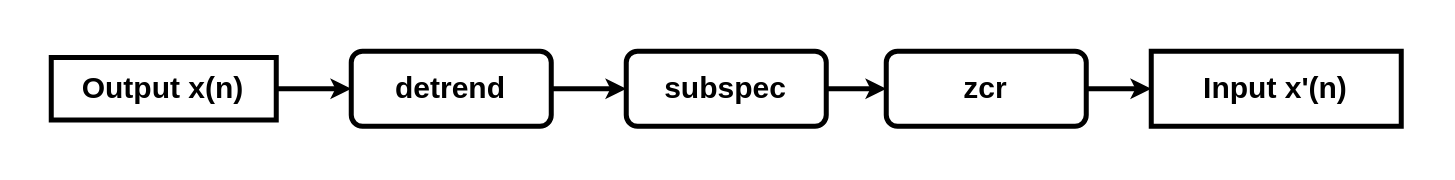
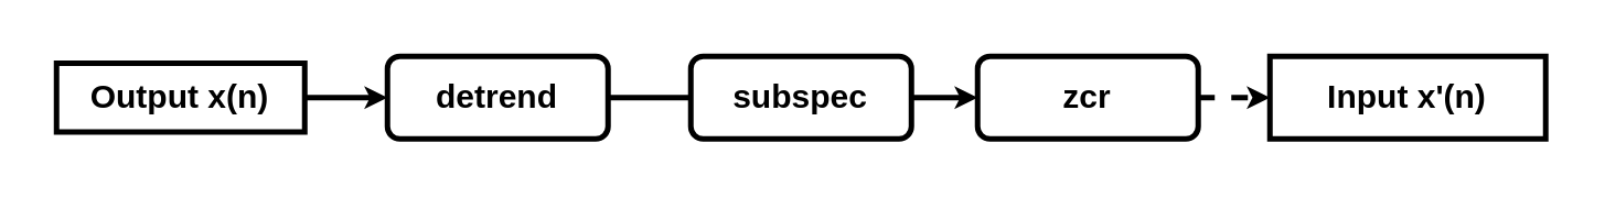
  <mxCell id="0" />
  <mxCell id="1" parent="0" />
  <mxCell id="2" value="&lt;h4 style=&quot;line-height: 1.2&quot;&gt;&lt;font face=&quot;Helvetica&quot;&gt;detrend&lt;/font&gt;&lt;/h4&gt;" style="rounded=1;whiteSpace=wrap;html=1;strokeWidth=2;shadow=0;sketch=0;glass=0;fontFamily=Times New Roman;labelBackgroundColor=none;rotation=0;flipH=0;flipV=0;" vertex="1" parent="1"><mxGeometry x="140" y="20" width="80" height="30" as="geometry" /></mxCell>
  <mxCell id="3" style="edgeStyle=none;html=1;entryX=0;entryY=0.5;entryDx=0;entryDy=0;strokeWidth=2;endSize=2;startSize=0;" edge="1" parent="1" source="4" target="10"><mxGeometry relative="1" as="geometry" /></mxCell>
  <mxCell id="4" value="&lt;h4 style=&quot;line-height: 1.2&quot;&gt;&lt;font face=&quot;Helvetica&quot;&gt;subspec&lt;/font&gt;&lt;/h4&gt;" style="rounded=1;whiteSpace=wrap;html=1;strokeWidth=2;shadow=0;sketch=0;glass=0;fontFamily=Times New Roman;labelBackgroundColor=none;rotation=0;flipH=0;flipV=0;" vertex="1" parent="1"><mxGeometry x="250" y="20" width="80" height="30" as="geometry" /></mxCell>
  <mxCell id="5" value="&lt;b&gt;Input x'(n)&lt;/b&gt;" style="rounded=0;whiteSpace=wrap;html=1;strokeWidth=2;" vertex="1" parent="1"><mxGeometry x="460" y="20" width="100" height="30" as="geometry" /></mxCell>
  <mxCell id="6" style="edgeStyle=none;html=1;entryX=0;entryY=0.5;entryDx=0;entryDy=0;startSize=0;endSize=2;strokeWidth=2;" edge="1" parent="1" source="7" target="2"><mxGeometry relative="1" as="geometry" /></mxCell>
  <mxCell id="7" value="&lt;b&gt;Output x(n)&lt;/b&gt;" style="rounded=0;whiteSpace=wrap;html=1;strokeWidth=2;" vertex="1" parent="1"><mxGeometry x="20" y="22.5" width="90" height="25" as="geometry" /></mxCell>
- <mxCell id="8" value="" style="edgeStyle=orthogonalEdgeStyle;rounded=0;orthogonalLoop=1;jettySize=auto;html=1;fontFamily=Helvetica;fontSize=11;shadow=0;jumpSize=6;strokeWidth=2;exitX=1;exitY=0.5;exitDx=0;exitDy=0;entryX=0;entryY=0.5;entryDx=0;entryDy=0;endSize=2;startSize=0;" edge="1" parent="1" source="2" target="4"><mxGeometry relative="1" as="geometry"><mxPoint x="130" y="-15" as="sourcePoint" /><mxPoint x="248" y="35" as="targetPoint" /></mxGeometry></mxCell>
- <mxCell id="9" value="" style="edgeStyle=orthogonalEdgeStyle;rounded=0;orthogonalLoop=1;jettySize=auto;html=1;fontFamily=Helvetica;fontSize=11;shadow=0;jumpSize=6;strokeWidth=2;endSize=2;startSize=0;entryX=0;entryY=0.5;entryDx=0;entryDy=0;exitX=1;exitY=0.5;exitDx=0;exitDy=0;startArrow=none;" edge="1" parent="1" source="10" target="5"><mxGeometry relative="1" as="geometry"><mxPoint x="26" y="-15" as="sourcePoint" /><mxPoint x="56" y="-15" as="targetPoint" /></mxGeometry></mxCell>
+ <mxCell id="8" value="" style="edgeStyle=orthogonalEdgeStyle;rounded=0;orthogonalLoop=1;jettySize=auto;html=1;fontFamily=Helvetica;fontSize=11;shadow=0;jumpSize=6;strokeWidth=2;exitX=1;exitY=0.5;exitDx=0;exitDy=0;entryX=0;entryY=0.5;entryDx=0;entryDy=0;endSize=2;startSize=0;endArrow=none;" edge="1" parent="1" source="2" target="4"><mxGeometry relative="1" as="geometry"><mxPoint x="130" y="-15" as="sourcePoint" /><mxPoint x="248" y="35" as="targetPoint" /></mxGeometry></mxCell>
+ <mxCell id="9" value="" style="edgeStyle=orthogonalEdgeStyle;rounded=0;orthogonalLoop=1;jettySize=auto;html=1;fontFamily=Helvetica;fontSize=11;shadow=0;jumpSize=6;strokeWidth=2;endSize=2;startSize=0;entryX=0;entryY=0.5;entryDx=0;entryDy=0;exitX=1;exitY=0.5;exitDx=0;exitDy=0;startArrow=none;dashed=1;" edge="1" parent="1" source="10" target="5"><mxGeometry relative="1" as="geometry"><mxPoint x="26" y="-15" as="sourcePoint" /><mxPoint x="56" y="-15" as="targetPoint" /></mxGeometry></mxCell>
  <mxCell id="10" value="&lt;h4 style=&quot;line-height: 1.2&quot;&gt;&lt;font face=&quot;Helvetica&quot;&gt;zcr&lt;/font&gt;&lt;/h4&gt;" style="rounded=1;whiteSpace=wrap;html=1;strokeWidth=2;shadow=0;sketch=0;glass=0;fontFamily=Times New Roman;labelBackgroundColor=none;rotation=0;flipH=0;flipV=0;" vertex="1" parent="1"><mxGeometry x="354" y="20" width="80" height="30" as="geometry" /></mxCell>
